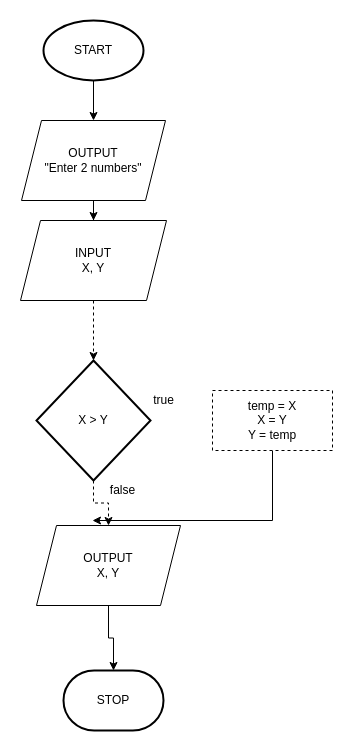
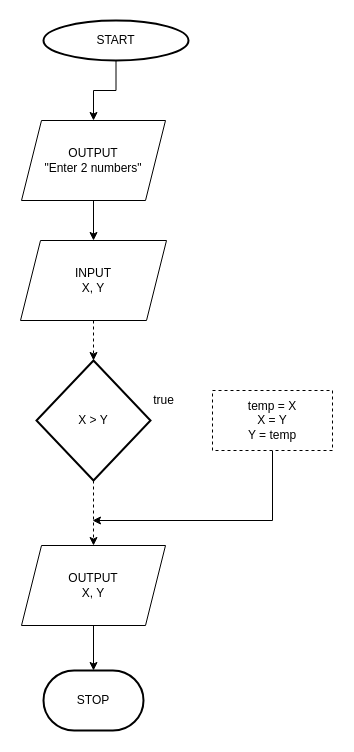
  <mxCell id="0" />
  <mxCell id="1" parent="0" />
  <mxCell id="2" style="edgeStyle=orthogonalEdgeStyle;rounded=0;orthogonalLoop=1;jettySize=auto;html=1;entryX=0.5;entryY=0;entryDx=0;entryDy=0;" edge="1" parent="1" source="3" target="6"><mxGeometry relative="1" as="geometry" /></mxCell>
- <mxCell id="3" value="START" style="strokeWidth=2;html=1;shape=mxgraph.flowchart.start_1;whiteSpace=wrap;" vertex="1" parent="1"><mxGeometry x="43" y="20" width="100" height="60" as="geometry" /></mxCell>
- <mxCell id="4" value="STOP" style="strokeWidth=2;html=1;shape=mxgraph.flowchart.terminator;whiteSpace=wrap;" vertex="1" parent="1"><mxGeometry x="63" y="670" width="100" height="60" as="geometry" /></mxCell>
+ <mxCell id="3" value="START" style="strokeWidth=2;html=1;shape=mxgraph.flowchart.start_1;whiteSpace=wrap;" vertex="1" parent="1"><mxGeometry x="43" y="20" width="145" height="40" as="geometry" /></mxCell>
+ <mxCell id="4" value="STOP" style="strokeWidth=2;html=1;shape=mxgraph.flowchart.terminator;whiteSpace=wrap;" vertex="1" parent="1"><mxGeometry x="43" y="670" width="100" height="60" as="geometry" /></mxCell>
  <mxCell id="5" style="edgeStyle=orthogonalEdgeStyle;rounded=0;orthogonalLoop=1;jettySize=auto;html=1;entryX=0.5;entryY=0;entryDx=0;entryDy=0;" edge="1" parent="1" source="6" target="8"><mxGeometry relative="1" as="geometry" /></mxCell>
  <mxCell id="6" value="OUTPUT&lt;br&gt;&quot;Enter 2 numbers&quot;" style="shape=parallelogram;perimeter=parallelogramPerimeter;whiteSpace=wrap;html=1;fixedSize=1;" vertex="1" parent="1"><mxGeometry x="21" y="120" width="144" height="80" as="geometry" /></mxCell>
  <mxCell id="7" style="edgeStyle=orthogonalEdgeStyle;rounded=0;orthogonalLoop=1;jettySize=auto;html=1;entryX=0.5;entryY=0;entryDx=0;entryDy=0;entryPerimeter=0;dashed=1;" edge="1" parent="1" source="8" target="10"><mxGeometry relative="1" as="geometry" /></mxCell>
- <mxCell id="8" value="INPUT&lt;br&gt;X, Y" style="shape=parallelogram;perimeter=parallelogramPerimeter;whiteSpace=wrap;html=1;fixedSize=1;" vertex="1" parent="1"><mxGeometry x="20" y="220" width="146" height="80" as="geometry" /></mxCell>
+ <mxCell id="8" value="INPUT&lt;br&gt;X, Y" style="shape=parallelogram;perimeter=parallelogramPerimeter;whiteSpace=wrap;html=1;fixedSize=1;" vertex="1" parent="1"><mxGeometry x="20" y="240" width="146" height="80" as="geometry" /></mxCell>
  <mxCell id="9" style="edgeStyle=orthogonalEdgeStyle;rounded=0;orthogonalLoop=1;jettySize=auto;html=1;entryX=0.5;entryY=0;entryDx=0;entryDy=0;dashed=1;" edge="1" parent="1" source="10" target="12"><mxGeometry relative="1" as="geometry" /></mxCell>
  <mxCell id="10" value="X &amp;gt; Y" style="strokeWidth=2;html=1;shape=mxgraph.flowchart.decision;whiteSpace=wrap;" vertex="1" parent="1"><mxGeometry x="36" y="360" width="114" height="120" as="geometry" /></mxCell>
  <mxCell id="11" style="edgeStyle=orthogonalEdgeStyle;rounded=0;orthogonalLoop=1;jettySize=auto;html=1;entryX=0.5;entryY=0;entryDx=0;entryDy=0;entryPerimeter=0;" edge="1" parent="1" source="12" target="4"><mxGeometry relative="1" as="geometry" /></mxCell>
- <mxCell id="12" value="OUTPUT&lt;br&gt;X, Y" style="shape=parallelogram;perimeter=parallelogramPerimeter;whiteSpace=wrap;html=1;fixedSize=1;" vertex="1" parent="1"><mxGeometry x="36" y="525" width="144" height="80" as="geometry" /></mxCell>
+ <mxCell id="12" value="OUTPUT&lt;br&gt;X, Y" style="shape=parallelogram;perimeter=parallelogramPerimeter;whiteSpace=wrap;html=1;fixedSize=1;" vertex="1" parent="1"><mxGeometry x="21" y="545" width="144" height="80" as="geometry" /></mxCell>
  <mxCell id="13" style="edgeStyle=orthogonalEdgeStyle;rounded=0;orthogonalLoop=1;jettySize=auto;html=1;" edge="1" parent="1" source="14"><mxGeometry relative="1" as="geometry"><mxPoint x="92" y="520" as="targetPoint" /><Array as="points"><mxPoint x="272" y="520" /></Array></mxGeometry></mxCell>
  <mxCell id="14" value="temp = X&lt;br&gt;X = Y&lt;br&gt;Y = temp" style="rounded=0;whiteSpace=wrap;html=1;dashed=1;" vertex="1" parent="1"><mxGeometry x="212" y="390" width="120" height="60" as="geometry" /></mxCell>
  <mxCell id="15" value="true" style="text;html=1;align=center;verticalAlign=middle;resizable=0;points=[];autosize=1;strokeColor=none;fillColor=none;" vertex="1" parent="1"><mxGeometry x="143" y="390" width="40" height="20" as="geometry" /></mxCell>
- <mxCell id="16" value="false" style="text;html=1;align=center;verticalAlign=middle;resizable=0;points=[];autosize=1;strokeColor=none;fillColor=none;" vertex="1" parent="1"><mxGeometry x="102" y="480" width="40" height="20" as="geometry" /></mxCell>
